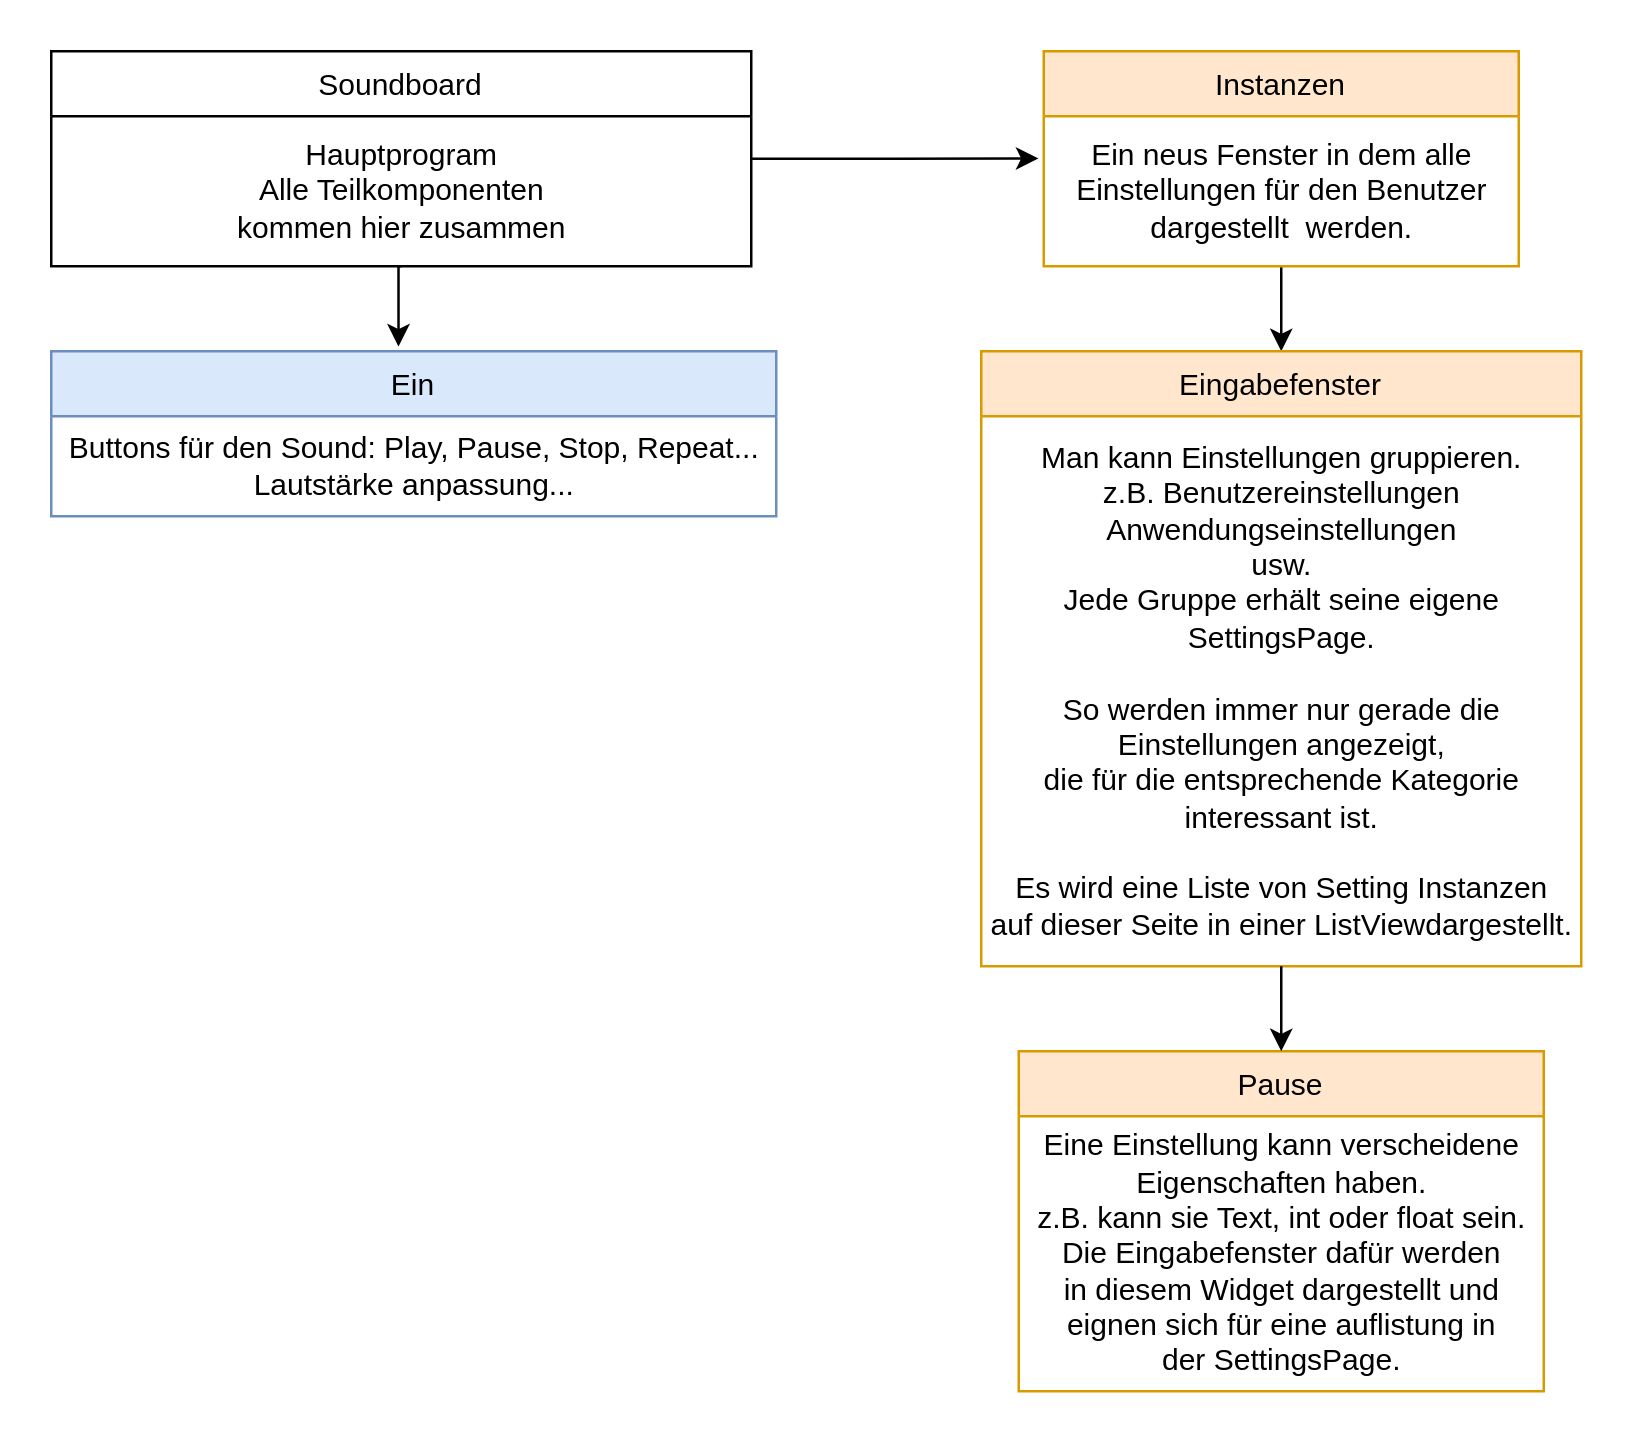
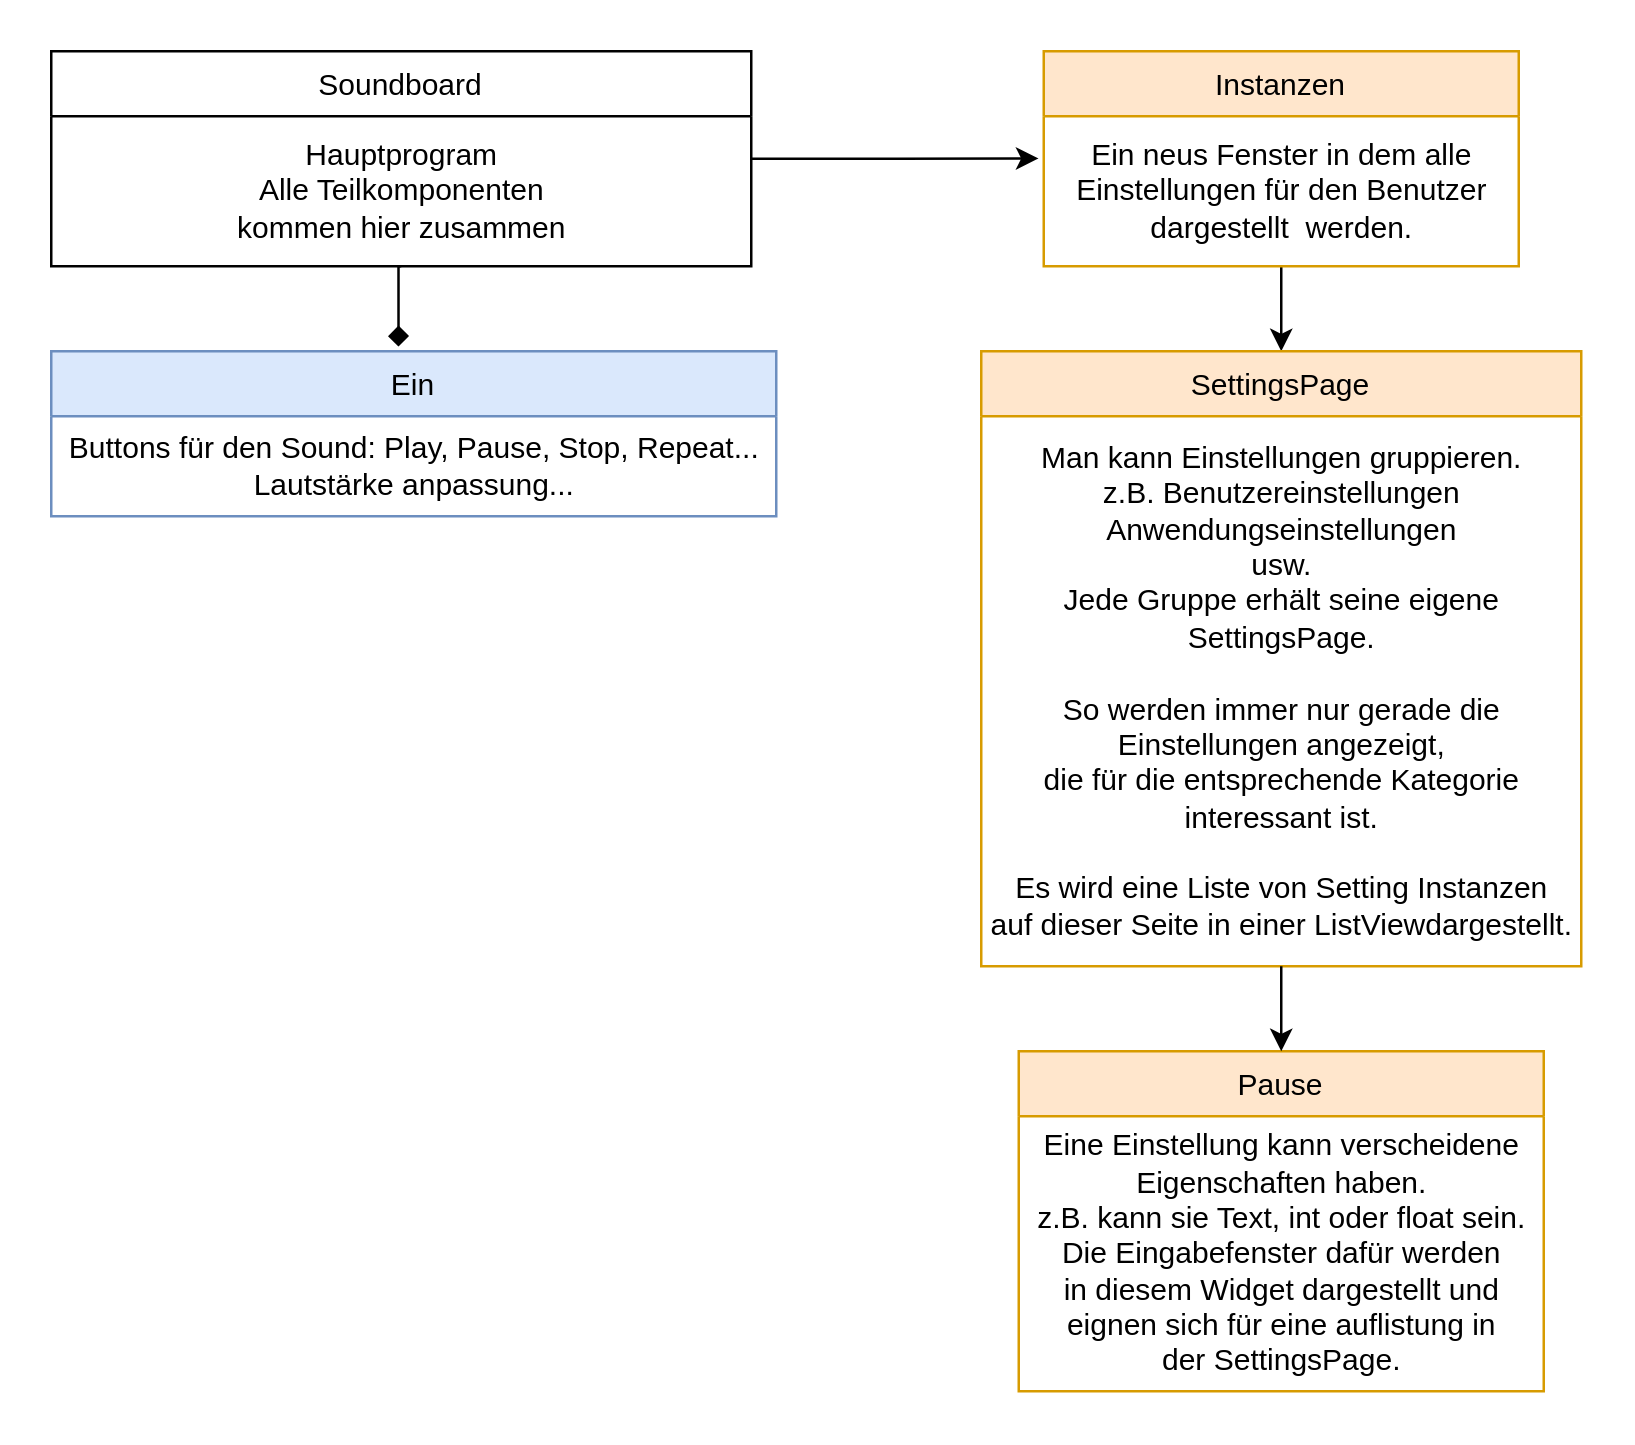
  <mxCell id="0" />
  <mxCell id="1" parent="0" />
  <mxCell id="2" style="edgeStyle=orthogonalEdgeStyle;rounded=0;orthogonalLoop=1;jettySize=auto;html=1;exitX=1;exitY=0.5;exitDx=0;exitDy=0;entryX=-0.011;entryY=0.281;entryDx=0;entryDy=0;entryPerimeter=0;" edge="1" parent="1" source="4" target="8"><mxGeometry relative="1" as="geometry" /></mxCell>
- <mxCell id="3" style="edgeStyle=orthogonalEdgeStyle;rounded=0;orthogonalLoop=1;jettySize=auto;html=1;exitX=0.5;exitY=1;exitDx=0;exitDy=0;entryX=0.479;entryY=-0.028;entryDx=0;entryDy=0;entryPerimeter=0;" edge="1" parent="1" source="4" target="14"><mxGeometry relative="1" as="geometry" /></mxCell>
+ <mxCell id="3" style="edgeStyle=orthogonalEdgeStyle;rounded=0;orthogonalLoop=1;jettySize=auto;html=1;exitX=0.5;exitY=1;exitDx=0;exitDy=0;entryX=0.479;entryY=-0.028;entryDx=0;entryDy=0;entryPerimeter=0;endArrow=diamond;" edge="1" parent="1" source="4" target="14"><mxGeometry relative="1" as="geometry" /></mxCell>
  <mxCell id="4" value="Soundboard" style="swimlane;fontStyle=0;childLayout=stackLayout;horizontal=1;startSize=26;fillColor=none;horizontalStack=0;resizeParent=1;resizeParentMax=0;resizeLast=0;collapsible=1;marginBottom=0;" vertex="1" parent="1"><mxGeometry x="20" y="20" width="280" height="86" as="geometry" /></mxCell>
  <mxCell id="5" value="Hauptprogram&lt;br&gt;Alle Teilkomponenten&lt;br&gt; kommen hier zusammen" style="text;html=1;align=center;verticalAlign=middle;resizable=0;points=[];autosize=1;strokeColor=none;fillColor=none;" vertex="1" parent="4"><mxGeometry y="26" width="280" height="60" as="geometry" /></mxCell>
  <mxCell id="6" style="edgeStyle=orthogonalEdgeStyle;rounded=0;orthogonalLoop=1;jettySize=auto;html=1;entryX=0.5;entryY=0;entryDx=0;entryDy=0;" edge="1" parent="1" source="8" target="11"><mxGeometry relative="1" as="geometry" /></mxCell>
  <mxCell id="7" value="Instanzen" style="swimlane;fontStyle=0;childLayout=stackLayout;horizontal=1;startSize=26;fillColor=#ffe6cc;horizontalStack=0;resizeParent=1;resizeParentMax=0;resizeLast=0;collapsible=1;marginBottom=0;strokeColor=#d79b00;" vertex="1" parent="1"><mxGeometry x="417" y="20" width="190" height="86" as="geometry" /></mxCell>
  <mxCell id="8" value="Ein neus Fenster in dem alle &lt;br&gt;Einstellungen für den Benutzer &lt;br&gt;dargestellt&amp;nbsp; werden." style="text;html=1;align=center;verticalAlign=middle;resizable=0;points=[];autosize=1;strokeColor=none;fillColor=none;" vertex="1" parent="7"><mxGeometry y="26" width="190" height="60" as="geometry" /></mxCell>
  <mxCell id="9" value="Pause" style="swimlane;fontStyle=0;childLayout=stackLayout;horizontal=1;startSize=26;fillColor=#ffe6cc;horizontalStack=0;resizeParent=1;resizeParentMax=0;resizeLast=0;collapsible=1;marginBottom=0;strokeColor=#d79b00;" vertex="1" parent="1"><mxGeometry x="407" y="420" width="210" height="136" as="geometry" /></mxCell>
  <mxCell id="10" value="Eine Einstellung kann verscheidene&lt;br&gt; Eigenschaften haben.&lt;br&gt;z.B. kann sie Text, int oder float sein.&lt;br&gt;Die Eingabefenster dafür werden &lt;br&gt;in diesem Widget dargestellt und &lt;br&gt;eignen sich für eine auflistung in&lt;br&gt;&lt;div&gt;der SettingsPage.&lt;/div&gt;" style="text;html=1;align=center;verticalAlign=middle;resizable=0;points=[];autosize=1;strokeColor=none;fillColor=none;" vertex="1" parent="9"><mxGeometry y="26" width="210" height="110" as="geometry" /></mxCell>
- <mxCell id="11" value="Eingabefenster" style="swimlane;fontStyle=0;childLayout=stackLayout;horizontal=1;startSize=26;fillColor=#ffe6cc;horizontalStack=0;resizeParent=1;resizeParentMax=0;resizeLast=0;collapsible=1;marginBottom=0;strokeColor=#d79b00;" vertex="1" parent="1"><mxGeometry x="392" y="140" width="240" height="246" as="geometry" /></mxCell>
+ <mxCell id="11" value="SettingsPage" style="swimlane;fontStyle=0;childLayout=stackLayout;horizontal=1;startSize=26;fillColor=#ffe6cc;horizontalStack=0;resizeParent=1;resizeParentMax=0;resizeLast=0;collapsible=1;marginBottom=0;strokeColor=#d79b00;" vertex="1" parent="1"><mxGeometry x="392" y="140" width="240" height="246" as="geometry" /></mxCell>
  <mxCell id="12" value="Man kann Einstellungen gruppieren.&lt;br&gt;z.B. Benutzereinstellungen&lt;br&gt;Anwendungseinstellungen&lt;br&gt;usw.&lt;br&gt;Jede Gruppe erhält seine eigene &lt;br&gt;SettingsPage.&lt;br&gt;&lt;br&gt;So werden immer nur gerade die &lt;br&gt;Einstellungen angezeigt,&lt;br&gt;die für die entsprechende Kategorie &lt;br&gt;interessant ist.&lt;br&gt;&lt;br&gt;Es wird eine Liste von Setting Instanzen &lt;br&gt;&lt;div&gt;auf dieser Seite in einer ListViewdargestellt.&lt;/div&gt;" style="text;html=1;align=center;verticalAlign=middle;resizable=0;points=[];autosize=1;strokeColor=none;fillColor=none;" vertex="1" parent="11"><mxGeometry y="26" width="240" height="220" as="geometry" /></mxCell>
  <mxCell id="13" value="" style="endArrow=classic;html=1;rounded=0;" edge="1" parent="1" source="12" target="9"><mxGeometry width="50" height="50" relative="1" as="geometry"><mxPoint x="512" y="390" as="sourcePoint" /><mxPoint x="430" y="290" as="targetPoint" /></mxGeometry></mxCell>
  <mxCell id="14" value="Ein" style="swimlane;fontStyle=0;childLayout=stackLayout;horizontal=1;startSize=26;fillColor=#dae8fc;horizontalStack=0;resizeParent=1;resizeParentMax=0;resizeLast=0;collapsible=1;marginBottom=0;strokeColor=#6c8ebf;" vertex="1" parent="1"><mxGeometry x="20" y="140" width="290" height="66" as="geometry" /></mxCell>
  <mxCell id="15" value="&lt;div&gt;Buttons für den Sound: Play, Pause, Stop, Repeat...&lt;/div&gt;&lt;div&gt;Lautstärke anpassung...&lt;br&gt;&lt;/div&gt;" style="text;html=1;align=center;verticalAlign=middle;resizable=0;points=[];autosize=1;strokeColor=none;fillColor=none;" vertex="1" parent="14"><mxGeometry y="26" width="290" height="40" as="geometry" /></mxCell>
